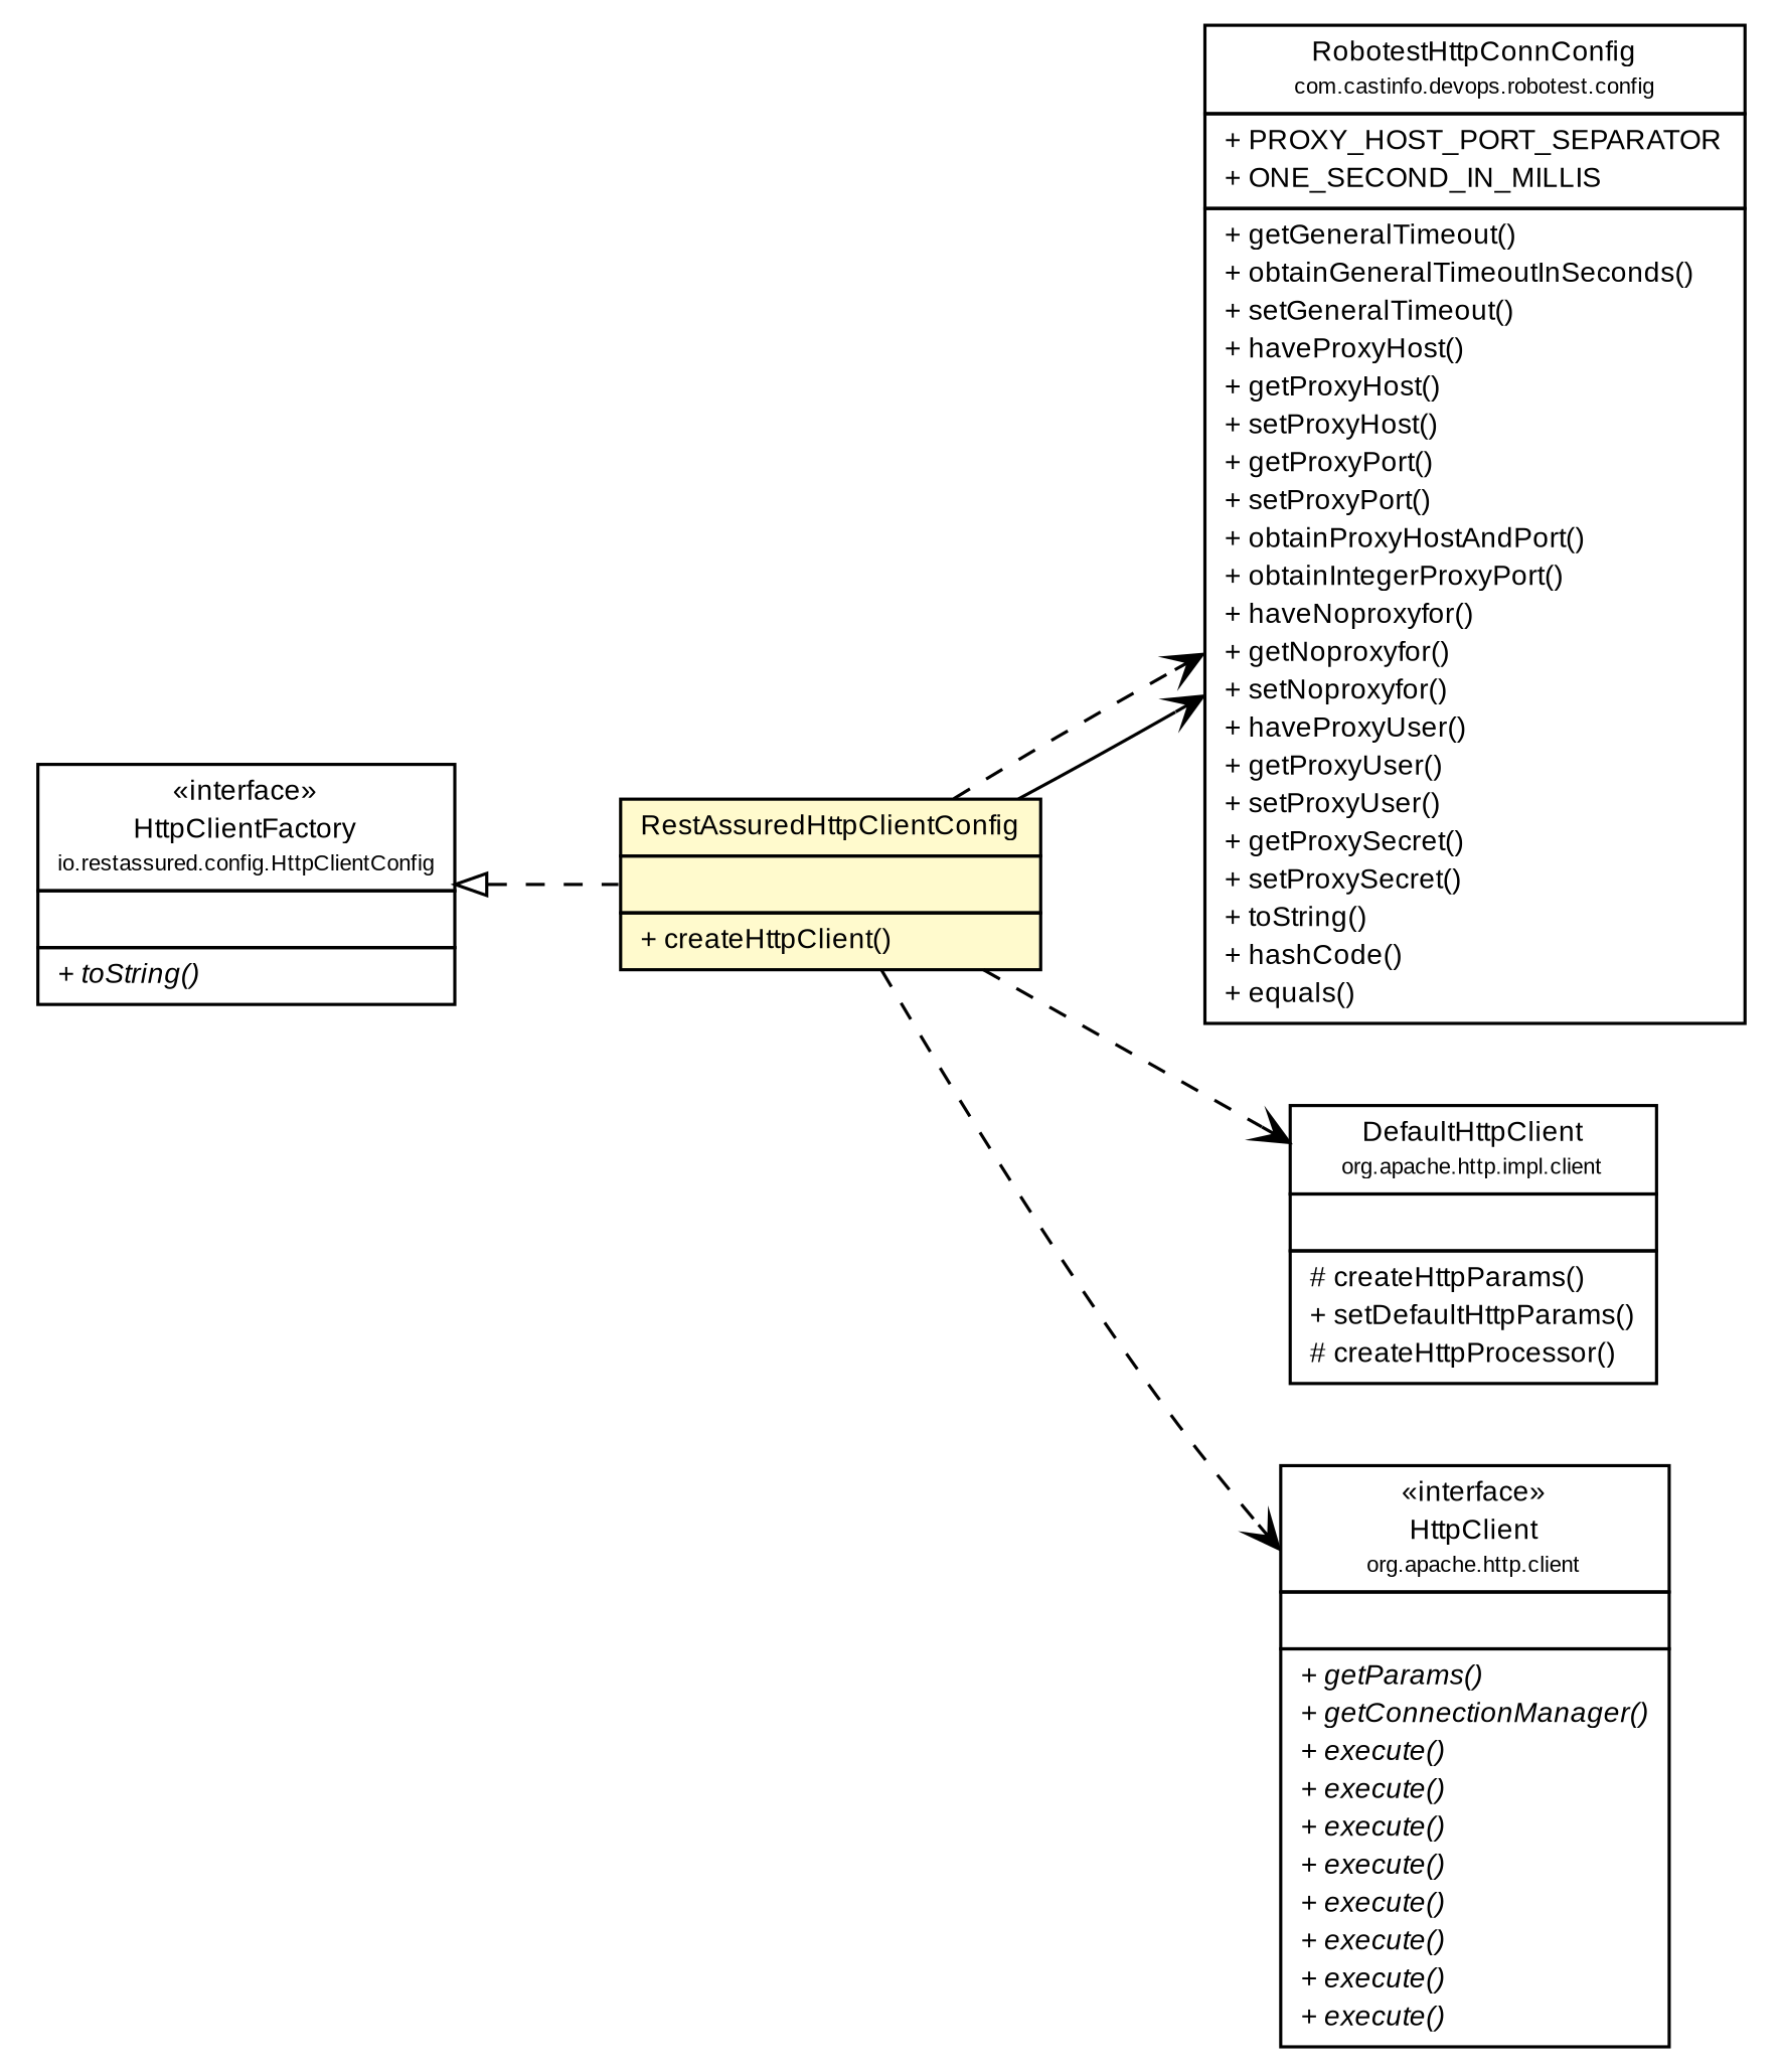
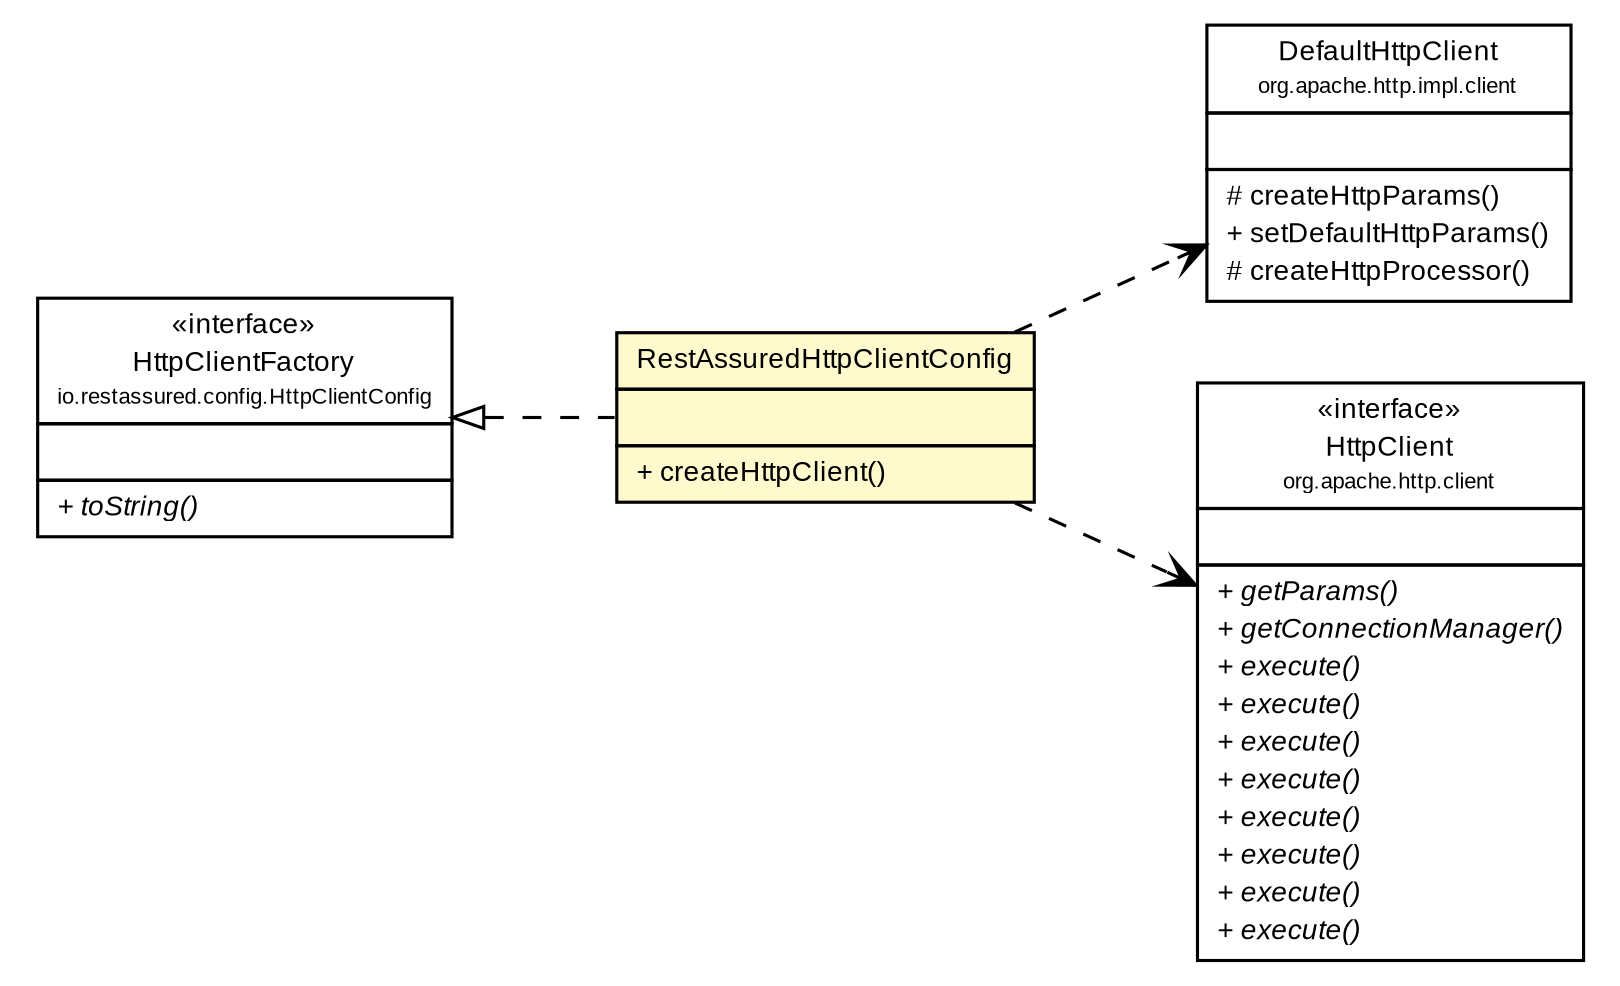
  digraph {
    nodesep=0.25
    rankdir=LR
    ranksep=0.5
    node [fontcolor=black fontname=arial fontsize=9.0 shape=plaintext]
    edge [arrowhead=open color=black fontcolor=black fontname=arial fontsize=10.0 headport=p labelfontname=arial labelfontsize=10 tailport=p style=dashed]
-   n1 [label=<<table title="com.castinfo.devops.robotest.config.RobotestHttpConnConfig" border="0" cellborder="1" cellspacing="0" cellpadding="2" port="p" href="../config/RobotestHttpConnConfig.html"> 		<tr><td><table border="0" cellspacing="0" cellpadding="1"> <tr><td align="center" balign="center"> RobotestHttpConnConfig </td></tr> <tr><td align="center" balign="center"><font point-size="7.0"> com.castinfo.devops.robotest.config </font></td></tr> 		</table></td></tr> 		<tr><td><table border="0" cellspacing="0" cellpadding="1"> <tr><td align="left" balign="left"> + PROXY_HOST_PORT_SEPARATOR </td></tr> <tr><td align="left" balign="left"> + ONE_SECOND_IN_MILLIS </td></tr> 		</table></td></tr> 		<tr><td><table border="0" cellspacing="0" cellpadding="1"> <tr><td align="left" balign="left"> + getGeneralTimeout() </td></tr> <tr><td align="left" balign="left"> + obtainGeneralTimeoutInSeconds() </td></tr> <tr><td align="left" balign="left"> + setGeneralTimeout() </td></tr> <tr><td align="left" balign="left"> + haveProxyHost() </td></tr> <tr><td align="left" balign="left"> + getProxyHost() </td></tr> <tr><td align="left" balign="left"> + setProxyHost() </td></tr> <tr><td align="left" balign="left"> + getProxyPort() </td></tr> <tr><td align="left" balign="left"> + setProxyPort() </td></tr> <tr><td align="left" balign="left"> + obtainProxyHostAndPort() </td></tr> <tr><td align="left" balign="left"> + obtainIntegerProxyPort() </td></tr> <tr><td align="left" balign="left"> + haveNoproxyfor() </td></tr> <tr><td align="left" balign="left"> + getNoproxyfor() </td></tr> <tr><td align="left" balign="left"> + setNoproxyfor() </td></tr> <tr><td align="left" balign="left"> + haveProxyUser() </td></tr> <tr><td align="left" balign="left"> + getProxyUser() </td></tr> <tr><td align="left" balign="left"> + setProxyUser() </td></tr> <tr><td align="left" balign="left"> + getProxySecret() </td></tr> <tr><td align="left" balign="left"> + setProxySecret() </td></tr> <tr><td align="left" balign="left"> + toString() </td></tr> <tr><td align="left" balign="left"> + hashCode() </td></tr> <tr><td align="left" balign="left"> + equals() </td></tr> 		</table></td></tr> 		</table>>]
    n2 [label=<<table title="com.castinfo.devops.robotest.restassured.RestAssuredHttpClientConfig" border="0" cellborder="1" cellspacing="0" cellpadding="2" port="p" bgcolor="lemonChiffon" href="./RestAssuredHttpClientConfig.html"> 		<tr><td><table border="0" cellspacing="0" cellpadding="1"> <tr><td align="center" balign="center"> RestAssuredHttpClientConfig </td></tr> 		</table></td></tr> 		<tr><td><table border="0" cellspacing="0" cellpadding="1"> <tr><td align="left" balign="left">  </td></tr> 		</table></td></tr> 		<tr><td><table border="0" cellspacing="0" cellpadding="1"> <tr><td align="left" balign="left"> + createHttpClient() </td></tr> 		</table></td></tr> 		</table>>]
    n3 [label=<<table title="org.apache.http.impl.client.DefaultHttpClient" border="0" cellborder="1" cellspacing="0" cellpadding="2" port="p" href="https://java.sun.com/j2se/1.4.2/docs/api/org/apache/http/impl/client/DefaultHttpClient.html"> 		<tr><td><table border="0" cellspacing="0" cellpadding="1"> <tr><td align="center" balign="center"> DefaultHttpClient </td></tr> <tr><td align="center" balign="center"><font point-size="7.0"> org.apache.http.impl.client </font></td></tr> 		</table></td></tr> 		<tr><td><table border="0" cellspacing="0" cellpadding="1"> <tr><td align="left" balign="left">  </td></tr> 		</table></td></tr> 		<tr><td><table border="0" cellspacing="0" cellpadding="1"> <tr><td align="left" balign="left"> # createHttpParams() </td></tr> <tr><td align="left" balign="left"> + setDefaultHttpParams() </td></tr> <tr><td align="left" balign="left"> # createHttpProcessor() </td></tr> 		</table></td></tr> 		</table>>]
    n4 [label=<<table title="org.apache.http.client.HttpClient" border="0" cellborder="1" cellspacing="0" cellpadding="2" port="p" href="https://java.sun.com/j2se/1.4.2/docs/api/org/apache/http/client/HttpClient.html"> 		<tr><td><table border="0" cellspacing="0" cellpadding="1"> <tr><td align="center" balign="center"> &#171;interface&#187; </td></tr> <tr><td align="center" balign="center"> HttpClient </td></tr> <tr><td align="center" balign="center"><font point-size="7.0"> org.apache.http.client </font></td></tr> 		</table></td></tr> 		<tr><td><table border="0" cellspacing="0" cellpadding="1"> <tr><td align="left" balign="left">  </td></tr> 		</table></td></tr> 		<tr><td><table border="0" cellspacing="0" cellpadding="1"> <tr><td align="left" balign="left"><font face="arial italic" point-size="9.0"> + getParams() </font></td></tr> <tr><td align="left" balign="left"><font face="arial italic" point-size="9.0"> + getConnectionManager() </font></td></tr> <tr><td align="left" balign="left"><font face="arial italic" point-size="9.0"> + execute() </font></td></tr> <tr><td align="left" balign="left"><font face="arial italic" point-size="9.0"> + execute() </font></td></tr> <tr><td align="left" balign="left"><font face="arial italic" point-size="9.0"> + execute() </font></td></tr> <tr><td align="left" balign="left"><font face="arial italic" point-size="9.0"> + execute() </font></td></tr> <tr><td align="left" balign="left"><font face="arial italic" point-size="9.0"> + execute() </font></td></tr> <tr><td align="left" balign="left"><font face="arial italic" point-size="9.0"> + execute() </font></td></tr> <tr><td align="left" balign="left"><font face="arial italic" point-size="9.0"> + execute() </font></td></tr> <tr><td align="left" balign="left"><font face="arial italic" point-size="9.0"> + execute() </font></td></tr> 		</table></td></tr> 		</table>>]
    n5 [label=<<table title="io.restassured.config.HttpClientConfig.HttpClientFactory" border="0" cellborder="1" cellspacing="0" cellpadding="2" port="p" href="https://java.sun.com/j2se/1.4.2/docs/api/io/restassured/config/HttpClientConfig/HttpClientFactory.html"> 		<tr><td><table border="0" cellspacing="0" cellpadding="1"> <tr><td align="center" balign="center"> &#171;interface&#187; </td></tr> <tr><td align="center" balign="center"> HttpClientFactory </td></tr> <tr><td align="center" balign="center"><font point-size="7.0"> io.restassured.config.HttpClientConfig </font></td></tr> 		</table></td></tr> 		<tr><td><table border="0" cellspacing="0" cellpadding="1"> <tr><td align="left" balign="left">  </td></tr> 		</table></td></tr> 		<tr><td><table border="0" cellspacing="0" cellpadding="1"> <tr><td align="left" balign="left"><font face="arial italic" point-size="9.0"> + toString() </font></td></tr> 		</table></td></tr> 		</table>>]
-   n2 -> n1 [style=""]
-   n2 -> n1
    n2 -> n3
    n2 -> n4
    n5 -> n2 [arrowtail=empty dir=back fontsize=10 arrowhead="" color="" fontcolor=""]
  }
